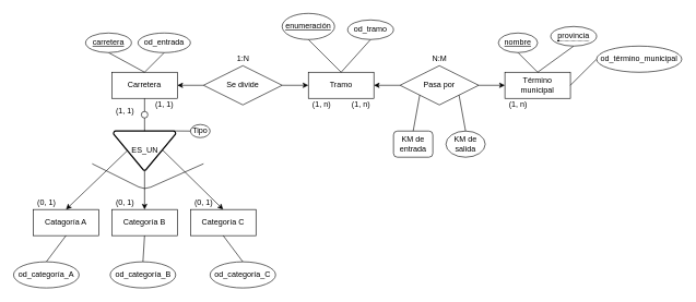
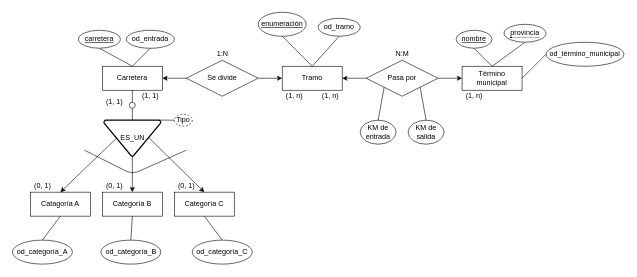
  <mxCell id="0" />
  <mxCell id="1" parent="0" />
  <mxCell id="2" value="Carretera" style="whiteSpace=wrap;html=1;align=center;" parent="1" vertex="1"><mxGeometry x="170" y="110" width="100" height="40" as="geometry" /></mxCell>
  <mxCell id="3" value="Tramo" style="whiteSpace=wrap;html=1;align=center;" parent="1" vertex="1"><mxGeometry x="470" y="110" width="100" height="40" as="geometry" /></mxCell>
  <mxCell id="4" value="Catagoría A" style="whiteSpace=wrap;html=1;align=center;" parent="1" vertex="1"><mxGeometry x="50" y="320" width="100" height="40" as="geometry" /></mxCell>
  <mxCell id="5" value="Categoría B" style="whiteSpace=wrap;html=1;align=center;" parent="1" vertex="1"><mxGeometry x="170" y="320" width="100" height="40" as="geometry" /></mxCell>
  <mxCell id="6" value="Categoría C" style="whiteSpace=wrap;html=1;align=center;" parent="1" vertex="1"><mxGeometry x="290" y="320" width="100" height="40" as="geometry" /></mxCell>
  <mxCell id="7" value="ES_UN&lt;br&gt;" style="strokeWidth=2;html=1;shape=mxgraph.flowchart.merge_or_storage;whiteSpace=wrap;" parent="1" vertex="1"><mxGeometry x="172.5" y="200" width="95" height="60" as="geometry" /></mxCell>
  <mxCell id="8" value="" style="endArrow=classic;html=1;rounded=0;entryX=0.5;entryY=0;entryDx=0;entryDy=0;exitX=0.222;exitY=0.501;exitDx=0;exitDy=0;exitPerimeter=0;" parent="1" source="7" target="4" edge="1"><mxGeometry width="50" height="50" relative="1" as="geometry"><mxPoint x="90" y="290" as="sourcePoint" /><mxPoint x="140" y="240" as="targetPoint" /></mxGeometry></mxCell>
  <mxCell id="9" value="" style="endArrow=classic;html=1;rounded=0;entryX=0.5;entryY=0;entryDx=0;entryDy=0;exitX=0.792;exitY=0.489;exitDx=0;exitDy=0;exitPerimeter=0;" parent="1" source="7" target="6" edge="1"><mxGeometry width="50" height="50" relative="1" as="geometry"><mxPoint x="280" y="230" as="sourcePoint" /><mxPoint x="350" y="240" as="targetPoint" /></mxGeometry></mxCell>
  <mxCell id="10" value="" style="endArrow=classic;html=1;rounded=0;exitX=0.5;exitY=1;exitDx=0;exitDy=0;exitPerimeter=0;" parent="1" source="7" target="5" edge="1"><mxGeometry width="50" height="50" relative="1" as="geometry"><mxPoint x="160" y="180" as="sourcePoint" /><mxPoint x="223" y="300" as="targetPoint" /></mxGeometry></mxCell>
  <mxCell id="11" value="" style="endArrow=none;html=1;rounded=1;" parent="1" edge="1"><mxGeometry width="50" height="50" relative="1" as="geometry"><mxPoint x="140" y="250" as="sourcePoint" /><mxPoint x="310" y="250" as="targetPoint" /><Array as="points"><mxPoint x="220" y="290" /></Array></mxGeometry></mxCell>
  <mxCell id="12" value="" style="endArrow=none;html=1;rounded=1;entryX=0.5;entryY=1;entryDx=0;entryDy=0;exitX=0.5;exitY=0;exitDx=0;exitDy=0;exitPerimeter=0;" parent="1" source="7" target="2" edge="1"><mxGeometry width="50" height="50" relative="1" as="geometry"><mxPoint x="250" y="200" as="sourcePoint" /><mxPoint x="300" y="150" as="targetPoint" /></mxGeometry></mxCell>
  <mxCell id="13" value="" style="ellipse;whiteSpace=wrap;html=1;aspect=fixed;" parent="1" vertex="1"><mxGeometry x="215" y="170" width="10" height="10" as="geometry" /></mxCell>
  <mxCell id="14" value="(1, 1)" style="text;html=1;align=center;verticalAlign=middle;resizable=0;points=[];autosize=1;strokeColor=none;fillColor=none;" parent="1" vertex="1"><mxGeometry x="170" y="160" width="40" height="20" as="geometry" /></mxCell>
  <mxCell id="15" value="(0, 1)" style="text;html=1;align=center;verticalAlign=middle;resizable=0;points=[];autosize=1;strokeColor=none;fillColor=none;" parent="1" vertex="1"><mxGeometry x="50" y="300" width="40" height="20" as="geometry" /></mxCell>
  <mxCell id="16" value="(0, 1)" style="text;html=1;align=center;verticalAlign=middle;resizable=0;points=[];autosize=1;strokeColor=none;fillColor=none;" parent="1" vertex="1"><mxGeometry x="170" y="300" width="40" height="20" as="geometry" /></mxCell>
  <mxCell id="17" value="(0, 1)" style="text;html=1;align=center;verticalAlign=middle;resizable=0;points=[];autosize=1;strokeColor=none;fillColor=none;" parent="1" vertex="1"><mxGeometry x="290" y="300" width="40" height="20" as="geometry" /></mxCell>
- <mxCell id="18" value="Tipo" style="ellipse;whiteSpace=wrap;html=1;align=center;" parent="1" vertex="1"><mxGeometry x="290" y="190" width="30" height="20" as="geometry" /></mxCell>
+ <mxCell id="18" value="Tipo" style="ellipse;whiteSpace=wrap;html=1;align=center;dashed=1;" parent="1" vertex="1"><mxGeometry x="290" y="190" width="30" height="20" as="geometry" /></mxCell>
  <mxCell id="19" value="" style="endArrow=none;html=1;rounded=1;entryX=0;entryY=0.5;entryDx=0;entryDy=0;exitX=0.975;exitY=-0.003;exitDx=0;exitDy=0;exitPerimeter=0;" parent="1" source="7" target="18" edge="1"><mxGeometry width="50" height="50" relative="1" as="geometry"><mxPoint x="220" y="300" as="sourcePoint" /><mxPoint x="270" y="250" as="targetPoint" /></mxGeometry></mxCell>
  <mxCell id="20" value="Se divide" style="shape=rhombus;perimeter=rhombusPerimeter;whiteSpace=wrap;html=1;align=center;" parent="1" vertex="1"><mxGeometry x="310" y="100" width="120" height="60" as="geometry" /></mxCell>
  <mxCell id="21" value="" style="endArrow=classic;html=1;rounded=1;exitX=0;exitY=0.5;exitDx=0;exitDy=0;entryX=1;entryY=0.5;entryDx=0;entryDy=0;" parent="1" source="20" target="2" edge="1"><mxGeometry width="50" height="50" relative="1" as="geometry"><mxPoint x="190" y="70" as="sourcePoint" /><mxPoint x="240" y="20" as="targetPoint" /></mxGeometry></mxCell>
  <mxCell id="22" value="" style="endArrow=classic;html=1;rounded=1;exitX=1;exitY=0.5;exitDx=0;exitDy=0;entryX=0;entryY=0.5;entryDx=0;entryDy=0;" parent="1" source="20" target="3" edge="1"><mxGeometry width="50" height="50" relative="1" as="geometry"><mxPoint x="440" y="70" as="sourcePoint" /><mxPoint x="490" y="20" as="targetPoint" /></mxGeometry></mxCell>
  <mxCell id="23" value="Término municipal" style="whiteSpace=wrap;html=1;align=center;" parent="1" vertex="1"><mxGeometry x="770" y="110" width="100" height="40" as="geometry" /></mxCell>
  <mxCell id="24" value="Pasa por" style="shape=rhombus;perimeter=rhombusPerimeter;whiteSpace=wrap;html=1;align=center;" parent="1" vertex="1"><mxGeometry x="610" y="100" width="120" height="60" as="geometry" /></mxCell>
  <mxCell id="25" value="" style="endArrow=classic;html=1;rounded=1;exitX=0;exitY=0.5;exitDx=0;exitDy=0;entryX=1;entryY=0.5;entryDx=0;entryDy=0;" parent="1" source="24" target="3" edge="1"><mxGeometry width="50" height="50" relative="1" as="geometry"><mxPoint x="570" y="130" as="sourcePoint" /><mxPoint x="620" y="80" as="targetPoint" /></mxGeometry></mxCell>
  <mxCell id="26" value="" style="endArrow=classic;html=1;rounded=1;exitX=1;exitY=0.5;exitDx=0;exitDy=0;entryX=0;entryY=0.5;entryDx=0;entryDy=0;" parent="1" source="24" target="23" edge="1"><mxGeometry width="50" height="50" relative="1" as="geometry"><mxPoint x="730" y="120" as="sourcePoint" /><mxPoint x="780" y="70" as="targetPoint" /></mxGeometry></mxCell>
  <mxCell id="27" value="(1, n)" style="text;html=1;align=center;verticalAlign=middle;resizable=0;points=[];autosize=1;strokeColor=none;fillColor=none;" parent="1" vertex="1"><mxGeometry x="470" y="150" width="40" height="20" as="geometry" /></mxCell>
  <mxCell id="28" value="(1, n)" style="text;html=1;align=center;verticalAlign=middle;resizable=0;points=[];autosize=1;strokeColor=none;fillColor=none;" parent="1" vertex="1"><mxGeometry x="770" y="150" width="40" height="20" as="geometry" /></mxCell>
  <mxCell id="29" value="(1, 1)" style="text;html=1;align=center;verticalAlign=middle;resizable=0;points=[];autosize=1;strokeColor=none;fillColor=none;" parent="1" vertex="1"><mxGeometry x="230" y="150" width="40" height="20" as="geometry" /></mxCell>
- <mxCell id="30" value="KM de entrada" style="whiteSpace=wrap;html=1;align=center;rounded=1;" parent="1" vertex="1"><mxGeometry x="600" y="200" width="60" height="40" as="geometry" /></mxCell>
+ <mxCell id="30" value="KM de entrada" style="ellipse;whiteSpace=wrap;html=1;align=center;" parent="1" vertex="1"><mxGeometry x="600" y="200" width="60" height="40" as="geometry" /></mxCell>
  <mxCell id="31" value="KM de salida" style="ellipse;whiteSpace=wrap;html=1;align=center;" parent="1" vertex="1"><mxGeometry x="680" y="200" width="60" height="40" as="geometry" /></mxCell>
  <mxCell id="32" value="" style="endArrow=none;html=1;rounded=1;entryX=0;entryY=1;entryDx=0;entryDy=0;exitX=0.5;exitY=0;exitDx=0;exitDy=0;" parent="1" source="30" target="24" edge="1"><mxGeometry width="50" height="50" relative="1" as="geometry"><mxPoint x="605" y="210" as="sourcePoint" /><mxPoint x="655" y="160" as="targetPoint" /></mxGeometry></mxCell>
  <mxCell id="33" value="" style="endArrow=none;html=1;rounded=1;exitX=0.5;exitY=0;exitDx=0;exitDy=0;entryX=1;entryY=1;entryDx=0;entryDy=0;" parent="1" source="31" target="24" edge="1"><mxGeometry width="50" height="50" relative="1" as="geometry"><mxPoint x="730" y="190" as="sourcePoint" /><mxPoint x="750" y="160" as="targetPoint" /></mxGeometry></mxCell>
  <mxCell id="34" value="1:N" style="text;html=1;align=center;verticalAlign=middle;resizable=0;points=[];autosize=1;strokeColor=none;fillColor=none;" parent="1" vertex="1"><mxGeometry x="355" y="80" width="30" height="20" as="geometry" /></mxCell>
  <mxCell id="35" value="(1, n)" style="text;html=1;align=center;verticalAlign=middle;resizable=0;points=[];autosize=1;strokeColor=none;fillColor=none;" parent="1" vertex="1"><mxGeometry x="530" y="150" width="40" height="20" as="geometry" /></mxCell>
  <mxCell id="36" value="N:M" style="text;html=1;align=center;verticalAlign=middle;resizable=0;points=[];autosize=1;strokeColor=none;fillColor=none;" parent="1" vertex="1"><mxGeometry x="650" y="80" width="40" height="20" as="geometry" /></mxCell>
  <mxCell id="37" style="edgeStyle=none;rounded=0;orthogonalLoop=1;jettySize=auto;html=1;exitX=0.5;exitY=1;exitDx=0;exitDy=0;entryX=0.5;entryY=0;entryDx=0;entryDy=0;endArrow=none;endFill=0;" edge="1" parent="1" source="38" target="23"><mxGeometry relative="1" as="geometry" /></mxCell>
  <mxCell id="38" value="nombre" style="ellipse;whiteSpace=wrap;html=1;align=center;fontStyle=4;" parent="1" vertex="1"><mxGeometry x="760" y="50" width="60" height="30" as="geometry" /></mxCell>
  <mxCell id="39" style="edgeStyle=none;rounded=0;orthogonalLoop=1;jettySize=auto;html=1;exitX=0.5;exitY=1;exitDx=0;exitDy=0;entryX=0.5;entryY=0;entryDx=0;entryDy=0;endArrow=none;endFill=0;" edge="1" parent="1" source="40" target="2"><mxGeometry relative="1" as="geometry" /></mxCell>
  <mxCell id="40" value="carretera" style="ellipse;whiteSpace=wrap;html=1;align=center;fontStyle=4;" parent="1" vertex="1"><mxGeometry x="130" y="50" width="70" height="30" as="geometry" /></mxCell>
  <mxCell id="41" style="edgeStyle=none;rounded=0;orthogonalLoop=1;jettySize=auto;html=1;exitX=0.5;exitY=1;exitDx=0;exitDy=0;entryX=0.5;entryY=0;entryDx=0;entryDy=0;endArrow=none;endFill=0;" edge="1" parent="1" source="42" target="3"><mxGeometry relative="1" as="geometry" /></mxCell>
  <mxCell id="42" value="enumeración" style="ellipse;whiteSpace=wrap;html=1;align=center;fontStyle=4;" parent="1" vertex="1"><mxGeometry x="430" y="20" width="80" height="40" as="geometry" /></mxCell>
  <mxCell id="43" style="edgeStyle=none;rounded=0;orthogonalLoop=1;jettySize=auto;html=1;exitX=0.5;exitY=1;exitDx=0;exitDy=0;endArrow=none;endFill=0;" edge="1" parent="1" source="44"><mxGeometry relative="1" as="geometry"><mxPoint x="820" y="110" as="targetPoint" /></mxGeometry></mxCell>
  <mxCell id="44" value="&lt;span style=&quot;border-bottom: 1px dotted&quot;&gt;provincia&lt;/span&gt;" style="ellipse;whiteSpace=wrap;html=1;align=center;" vertex="1" parent="1"><mxGeometry x="840" y="40" width="70" height="30" as="geometry" /></mxCell>
  <mxCell id="45" style="edgeStyle=none;rounded=0;orthogonalLoop=1;jettySize=auto;html=1;exitX=0;exitY=0.5;exitDx=0;exitDy=0;entryX=1;entryY=0.5;entryDx=0;entryDy=0;endArrow=none;endFill=0;" edge="1" parent="1" source="46" target="23"><mxGeometry relative="1" as="geometry" /></mxCell>
  <mxCell id="46" value="od_término_municipal" style="ellipse;whiteSpace=wrap;html=1;align=center;" vertex="1" parent="1"><mxGeometry x="910" y="70" width="130" height="40" as="geometry" /></mxCell>
  <mxCell id="47" style="edgeStyle=none;rounded=0;orthogonalLoop=1;jettySize=auto;html=1;exitX=0.5;exitY=1;exitDx=0;exitDy=0;entryX=0.5;entryY=0;entryDx=0;entryDy=0;endArrow=none;endFill=0;" edge="1" parent="1" source="48" target="3"><mxGeometry relative="1" as="geometry" /></mxCell>
  <mxCell id="48" value="od_tramo" style="ellipse;whiteSpace=wrap;html=1;align=center;" vertex="1" parent="1"><mxGeometry x="530" y="30" width="70" height="30" as="geometry" /></mxCell>
  <mxCell id="49" style="edgeStyle=none;rounded=0;orthogonalLoop=1;jettySize=auto;html=1;exitX=0.5;exitY=1;exitDx=0;exitDy=0;endArrow=none;endFill=0;" edge="1" parent="1" source="50"><mxGeometry relative="1" as="geometry"><mxPoint x="220" y="110" as="targetPoint" /></mxGeometry></mxCell>
  <mxCell id="50" value="od_entrada" style="ellipse;whiteSpace=wrap;html=1;align=center;" vertex="1" parent="1"><mxGeometry x="210" y="50" width="80" height="30" as="geometry" /></mxCell>
  <mxCell id="51" style="rounded=0;orthogonalLoop=1;jettySize=auto;html=1;exitX=0.5;exitY=0;exitDx=0;exitDy=0;entryX=0.5;entryY=1;entryDx=0;entryDy=0;endArrow=none;endFill=0;" edge="1" parent="1" source="52" target="4"><mxGeometry relative="1" as="geometry" /></mxCell>
  <mxCell id="52" value="od_categoría_A" style="ellipse;whiteSpace=wrap;html=1;align=center;" vertex="1" parent="1"><mxGeometry x="20" y="400" width="100" height="40" as="geometry" /></mxCell>
  <mxCell id="53" style="edgeStyle=none;rounded=0;orthogonalLoop=1;jettySize=auto;html=1;exitX=0.5;exitY=0;exitDx=0;exitDy=0;entryX=0.5;entryY=1;entryDx=0;entryDy=0;endArrow=none;endFill=0;" edge="1" parent="1" source="54" target="5"><mxGeometry relative="1" as="geometry" /></mxCell>
  <mxCell id="54" value="od_categoría_B" style="ellipse;whiteSpace=wrap;html=1;align=center;" vertex="1" parent="1"><mxGeometry x="167.5" y="400" width="100" height="40" as="geometry" /></mxCell>
  <mxCell id="55" style="edgeStyle=none;rounded=0;orthogonalLoop=1;jettySize=auto;html=1;exitX=0.5;exitY=0;exitDx=0;exitDy=0;entryX=0.5;entryY=1;entryDx=0;entryDy=0;endArrow=none;endFill=0;" edge="1" parent="1" source="56" target="6"><mxGeometry relative="1" as="geometry" /></mxCell>
  <mxCell id="56" value="od_categoría_C" style="ellipse;whiteSpace=wrap;html=1;align=center;" vertex="1" parent="1"><mxGeometry x="320" y="400" width="100" height="40" as="geometry" /></mxCell>
